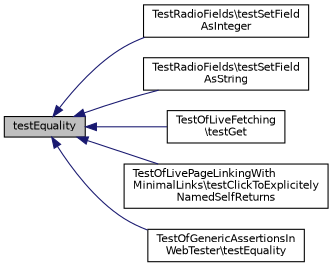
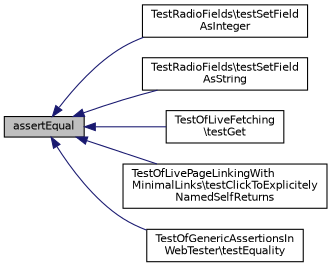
  digraph {
    rankdir=LR
    node [color=black fillcolor=white fontname=Helvetica fontsize=10 shape=record style=filled]
    edge [color=midnightblue dir=back fontname=Helvetica fontsize=10 labelfontname=Helvetica labelfontsize=10 style=solid]
-   n1 [fillcolor=grey75 fontcolor=black height=0.2 label=testEquality width=0.4]
+   n1 [fillcolor=grey75 fontcolor=black height=0.2 label=assertEqual width=0.4]
    n2 [height=0.2 label="TestRadioFields\\testSetField\lAsInteger" width=0.4]
    n3 [height=0.2 label="TestRadioFields\\testSetField\lAsString" width=0.4]
    n4 [height=0.2 label="TestOfLiveFetching\l\\testGet" width=0.4]
    n5 [height=0.2 label="TestOfLivePageLinkingWith\lMinimalLinks\\testClickToExplicitely\lNamedSelfReturns" width=0.4]
    n6 [height=0.2 label="TestOfGenericAssertionsIn\lWebTester\\testEquality" width=0.4]
    n1 -> n2
    n1 -> n3
    n1 -> n4
    n1 -> n5
    n1 -> n6
  }
